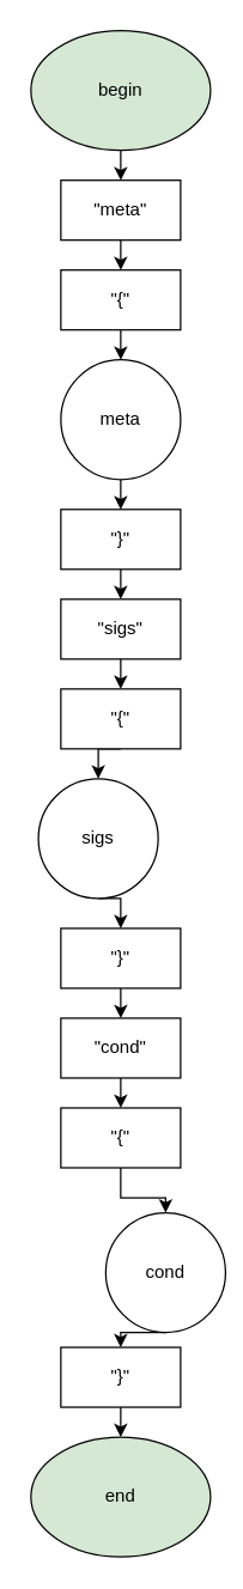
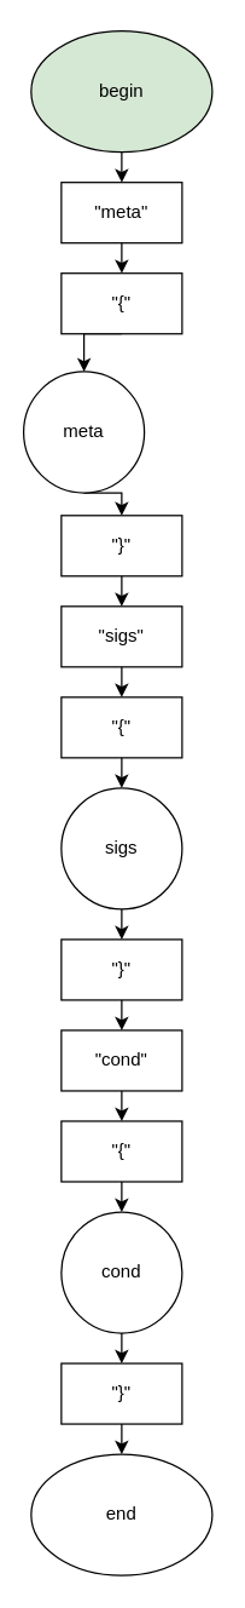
  <mxCell id="0" />
  <mxCell id="1" parent="0" />
  <mxCell id="2" style="edgeStyle=orthogonalEdgeStyle;rounded=0;orthogonalLoop=1;jettySize=auto;html=1;exitX=0.5;exitY=1;exitDx=0;exitDy=0;entryX=0.5;entryY=0;entryDx=0;entryDy=0;" edge="1" parent="1" source="3" target="5"><mxGeometry relative="1" as="geometry" /></mxCell>
  <mxCell id="3" value="begin" style="ellipse;whiteSpace=wrap;html=1;fillColor=#d5e8d4;" vertex="1" parent="1"><mxGeometry x="20" y="20" width="120" height="80" as="geometry" /></mxCell>
  <mxCell id="4" style="edgeStyle=orthogonalEdgeStyle;rounded=0;orthogonalLoop=1;jettySize=auto;html=1;exitX=0.5;exitY=1;exitDx=0;exitDy=0;entryX=0.5;entryY=0;entryDx=0;entryDy=0;" edge="1" parent="1" source="5" target="7"><mxGeometry relative="1" as="geometry" /></mxCell>
  <mxCell id="5" value="&quot;meta&quot;" style="rounded=0;whiteSpace=wrap;html=1;" vertex="1" parent="1"><mxGeometry x="40" y="120" width="80" height="40" as="geometry" /></mxCell>
  <mxCell id="6" style="edgeStyle=orthogonalEdgeStyle;rounded=0;orthogonalLoop=1;jettySize=auto;html=1;exitX=0.5;exitY=1;exitDx=0;exitDy=0;entryX=0.5;entryY=0;entryDx=0;entryDy=0;" edge="1" parent="1" source="7" target="9"><mxGeometry relative="1" as="geometry" /></mxCell>
  <mxCell id="7" value="&quot;{&quot;" style="rounded=0;whiteSpace=wrap;html=1;" vertex="1" parent="1"><mxGeometry x="40" y="180" width="80" height="40" as="geometry" /></mxCell>
  <mxCell id="8" style="edgeStyle=orthogonalEdgeStyle;rounded=0;orthogonalLoop=1;jettySize=auto;html=1;exitX=0.5;exitY=1;exitDx=0;exitDy=0;entryX=0.5;entryY=0;entryDx=0;entryDy=0;" edge="1" parent="1" source="9" target="11"><mxGeometry relative="1" as="geometry" /></mxCell>
- <mxCell id="9" value="meta" style="ellipse;whiteSpace=wrap;html=1;aspect=fixed;" vertex="1" parent="1"><mxGeometry x="40" y="240" width="80" height="80" as="geometry" /></mxCell>
+ <mxCell id="9" value="meta" style="ellipse;whiteSpace=wrap;html=1;aspect=fixed;" vertex="1" parent="1"><mxGeometry x="15" y="245" width="80" height="80" as="geometry" /></mxCell>
  <mxCell id="10" style="edgeStyle=orthogonalEdgeStyle;rounded=0;orthogonalLoop=1;jettySize=auto;html=1;exitX=0.5;exitY=1;exitDx=0;exitDy=0;entryX=0.5;entryY=0;entryDx=0;entryDy=0;" edge="1" parent="1" source="11" target="13"><mxGeometry relative="1" as="geometry" /></mxCell>
  <mxCell id="11" value="&quot;}&quot;" style="rounded=0;whiteSpace=wrap;html=1;" vertex="1" parent="1"><mxGeometry x="40" y="340" width="80" height="40" as="geometry" /></mxCell>
  <mxCell id="12" style="edgeStyle=orthogonalEdgeStyle;rounded=0;orthogonalLoop=1;jettySize=auto;html=1;exitX=0.5;exitY=1;exitDx=0;exitDy=0;entryX=0.5;entryY=0;entryDx=0;entryDy=0;" edge="1" parent="1" source="13" target="15"><mxGeometry relative="1" as="geometry" /></mxCell>
  <mxCell id="13" value="&quot;sigs&quot;" style="rounded=0;whiteSpace=wrap;html=1;" vertex="1" parent="1"><mxGeometry x="40" y="400" width="80" height="40" as="geometry" /></mxCell>
  <mxCell id="14" style="edgeStyle=orthogonalEdgeStyle;rounded=0;orthogonalLoop=1;jettySize=auto;html=1;exitX=0.5;exitY=1;exitDx=0;exitDy=0;entryX=0.5;entryY=0;entryDx=0;entryDy=0;" edge="1" parent="1" source="15" target="17"><mxGeometry relative="1" as="geometry" /></mxCell>
  <mxCell id="15" value="&quot;{&quot;" style="rounded=0;whiteSpace=wrap;html=1;" vertex="1" parent="1"><mxGeometry x="40" y="460" width="80" height="40" as="geometry" /></mxCell>
  <mxCell id="16" style="edgeStyle=orthogonalEdgeStyle;rounded=0;orthogonalLoop=1;jettySize=auto;html=1;exitX=0.5;exitY=1;exitDx=0;exitDy=0;entryX=0.5;entryY=0;entryDx=0;entryDy=0;" edge="1" parent="1" source="17" target="19"><mxGeometry relative="1" as="geometry" /></mxCell>
- <mxCell id="17" value="sigs" style="ellipse;whiteSpace=wrap;html=1;aspect=fixed;" vertex="1" parent="1"><mxGeometry x="25" y="520" width="80" height="80" as="geometry" /></mxCell>
+ <mxCell id="17" value="sigs" style="ellipse;whiteSpace=wrap;html=1;aspect=fixed;" vertex="1" parent="1"><mxGeometry x="40" y="520" width="80" height="80" as="geometry" /></mxCell>
  <mxCell id="18" style="edgeStyle=orthogonalEdgeStyle;rounded=0;orthogonalLoop=1;jettySize=auto;html=1;exitX=0.5;exitY=1;exitDx=0;exitDy=0;entryX=0.5;entryY=0;entryDx=0;entryDy=0;" edge="1" parent="1" source="19" target="21"><mxGeometry relative="1" as="geometry" /></mxCell>
  <mxCell id="19" value="&quot;}&quot;" style="rounded=0;whiteSpace=wrap;html=1;" vertex="1" parent="1"><mxGeometry x="40" y="620" width="80" height="40" as="geometry" /></mxCell>
  <mxCell id="20" style="edgeStyle=orthogonalEdgeStyle;rounded=0;orthogonalLoop=1;jettySize=auto;html=1;exitX=0.5;exitY=1;exitDx=0;exitDy=0;entryX=0.5;entryY=0;entryDx=0;entryDy=0;" edge="1" parent="1" source="21" target="23"><mxGeometry relative="1" as="geometry" /></mxCell>
  <mxCell id="21" value="&quot;cond&quot;" style="rounded=0;whiteSpace=wrap;html=1;" vertex="1" parent="1"><mxGeometry x="40" y="680" width="80" height="40" as="geometry" /></mxCell>
  <mxCell id="22" style="edgeStyle=orthogonalEdgeStyle;rounded=0;orthogonalLoop=1;jettySize=auto;html=1;exitX=0.5;exitY=1;exitDx=0;exitDy=0;entryX=0.5;entryY=0;entryDx=0;entryDy=0;" edge="1" parent="1" source="23" target="25"><mxGeometry relative="1" as="geometry" /></mxCell>
  <mxCell id="23" value="&quot;{&quot;" style="rounded=0;whiteSpace=wrap;html=1;" vertex="1" parent="1"><mxGeometry x="40" y="740" width="80" height="40" as="geometry" /></mxCell>
  <mxCell id="24" style="edgeStyle=orthogonalEdgeStyle;rounded=0;orthogonalLoop=1;jettySize=auto;html=1;exitX=0.5;exitY=1;exitDx=0;exitDy=0;entryX=0.5;entryY=0;entryDx=0;entryDy=0;" edge="1" parent="1" source="25" target="27"><mxGeometry relative="1" as="geometry" /></mxCell>
- <mxCell id="25" value="cond" style="ellipse;whiteSpace=wrap;html=1;aspect=fixed;" vertex="1" parent="1"><mxGeometry x="70" y="810" width="80" height="80" as="geometry" /></mxCell>
+ <mxCell id="25" value="cond" style="ellipse;whiteSpace=wrap;html=1;aspect=fixed;" vertex="1" parent="1"><mxGeometry x="40" y="800" width="80" height="80" as="geometry" /></mxCell>
  <mxCell id="26" style="edgeStyle=orthogonalEdgeStyle;rounded=0;orthogonalLoop=1;jettySize=auto;html=1;exitX=0.5;exitY=1;exitDx=0;exitDy=0;entryX=0.5;entryY=0;entryDx=0;entryDy=0;" edge="1" parent="1" source="27" target="28"><mxGeometry relative="1" as="geometry" /></mxCell>
  <mxCell id="27" value="&quot;}&quot;" style="rounded=0;whiteSpace=wrap;html=1;" vertex="1" parent="1"><mxGeometry x="40" y="900" width="80" height="40" as="geometry" /></mxCell>
- <mxCell id="28" value="end" style="ellipse;whiteSpace=wrap;html=1;fillColor=#d5e8d4;" vertex="1" parent="1"><mxGeometry x="20" y="960" width="120" height="80" as="geometry" /></mxCell>
+ <mxCell id="28" value="end" style="ellipse;whiteSpace=wrap;html=1;" vertex="1" parent="1"><mxGeometry x="20" y="960" width="120" height="80" as="geometry" /></mxCell>
